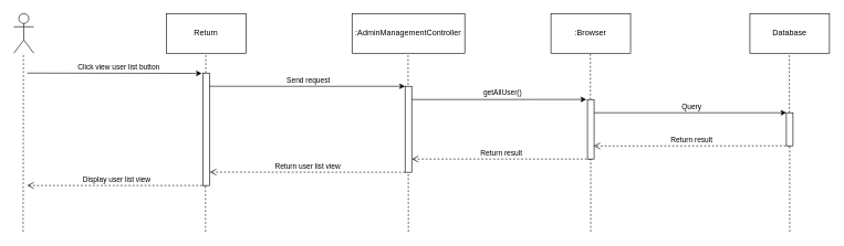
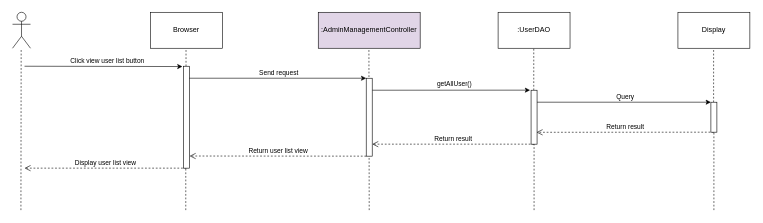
  <mxCell id="0" />
  <mxCell id="1" parent="0" />
  <mxCell id="2" value="Actor" style="shape=umlActor;verticalLabelPosition=bottom;verticalAlign=top;html=1;outlineConnect=0;noLabel=1;fontColor=none;" vertex="1" parent="1"><mxGeometry x="20" y="20" width="30" height="60" as="geometry" /></mxCell>
  <mxCell id="3" value="" style="endArrow=none;dashed=1;html=1;" edge="1" parent="1"><mxGeometry width="50" height="50" relative="1" as="geometry"><mxPoint x="34" y="350" as="sourcePoint" /><mxPoint x="34.41" y="80" as="targetPoint" /></mxGeometry></mxCell>
- <mxCell id="4" value="Return" style="rounded=0;whiteSpace=wrap;html=1;fontColor=none;" vertex="1" parent="1"><mxGeometry x="250" y="20" width="120" height="60" as="geometry" /></mxCell>
- <mxCell id="5" value=":AdminManagementController" style="rounded=0;whiteSpace=wrap;html=1;fontColor=none;" vertex="1" parent="1"><mxGeometry x="530" y="20" width="170" height="60" as="geometry" /></mxCell>
- <mxCell id="6" value=":Browser" style="rounded=0;whiteSpace=wrap;html=1;fontColor=none;" vertex="1" parent="1"><mxGeometry x="830" y="20" width="120" height="60" as="geometry" /></mxCell>
- <mxCell id="7" value="Database" style="rounded=0;whiteSpace=wrap;html=1;fontColor=none;" vertex="1" parent="1"><mxGeometry x="1130" y="20" width="120" height="60" as="geometry" /></mxCell>
+ <mxCell id="4" value="Browser" style="rounded=0;whiteSpace=wrap;html=1;fontColor=none;" vertex="1" parent="1"><mxGeometry x="250" y="20" width="120" height="60" as="geometry" /></mxCell>
+ <mxCell id="5" value=":AdminManagementController" style="rounded=0;whiteSpace=wrap;html=1;fontColor=none;fillColor=#e1d5e7;" vertex="1" parent="1"><mxGeometry x="530" y="20" width="170" height="60" as="geometry" /></mxCell>
+ <mxCell id="6" value=":UserDAO" style="rounded=0;whiteSpace=wrap;html=1;fontColor=none;" vertex="1" parent="1"><mxGeometry x="830" y="20" width="120" height="60" as="geometry" /></mxCell>
+ <mxCell id="7" value="Display" style="rounded=0;whiteSpace=wrap;html=1;fontColor=none;" vertex="1" parent="1"><mxGeometry x="1130" y="20" width="120" height="60" as="geometry" /></mxCell>
  <mxCell id="8" value="" style="endArrow=none;dashed=1;html=1;startArrow=none;" edge="1" parent="1" source="24"><mxGeometry width="50" height="50" relative="1" as="geometry"><mxPoint x="309" y="350" as="sourcePoint" /><mxPoint x="309.41" y="80" as="targetPoint" /></mxGeometry></mxCell>
  <mxCell id="9" value="" style="endArrow=none;dashed=1;html=1;" edge="1" parent="1"><mxGeometry width="50" height="50" relative="1" as="geometry"><mxPoint x="615" y="350" as="sourcePoint" /><mxPoint x="614.5" y="80" as="targetPoint" /></mxGeometry></mxCell>
  <mxCell id="10" value="" style="endArrow=none;dashed=1;html=1;startArrow=none;" edge="1" parent="1" source="27"><mxGeometry width="50" height="50" relative="1" as="geometry"><mxPoint x="890" y="350" as="sourcePoint" /><mxPoint x="889.5" y="80" as="targetPoint" /></mxGeometry></mxCell>
  <mxCell id="11" value="" style="endArrow=none;dashed=1;html=1;startArrow=none;" edge="1" parent="1" source="29"><mxGeometry width="50" height="50" relative="1" as="geometry"><mxPoint x="1190" y="350" as="sourcePoint" /><mxPoint x="1189.5" y="80" as="targetPoint" /></mxGeometry></mxCell>
  <mxCell id="12" value="" style="endArrow=classic;html=1;fontColor=none;entryX=-0.16;entryY=0.003;entryDx=0;entryDy=0;entryPerimeter=0;" edge="1" parent="1" target="24"><mxGeometry width="50" height="50" relative="1" as="geometry"><mxPoint x="40" y="110" as="sourcePoint" /><mxPoint x="300" y="110" as="targetPoint" /></mxGeometry></mxCell>
  <mxCell id="13" value="Click view user list button" style="edgeLabel;html=1;align=center;verticalAlign=middle;resizable=0;points=[];fontColor=none;" vertex="1" connectable="0" parent="12"><mxGeometry x="-0.105" y="3" relative="1" as="geometry"><mxPoint x="19" y="-7" as="offset" /></mxGeometry></mxCell>
  <mxCell id="14" value="" style="endArrow=classic;html=1;fontColor=none;" edge="1" parent="1"><mxGeometry width="50" height="50" relative="1" as="geometry"><mxPoint x="310" y="130" as="sourcePoint" /><mxPoint x="610" y="130" as="targetPoint" /></mxGeometry></mxCell>
  <mxCell id="15" value="Send request" style="edgeLabel;html=1;align=center;verticalAlign=middle;resizable=0;points=[];fontColor=none;" vertex="1" connectable="0" parent="14"><mxGeometry x="-0.105" y="3" relative="1" as="geometry"><mxPoint x="19" y="-7" as="offset" /></mxGeometry></mxCell>
  <mxCell id="16" value="" style="endArrow=classic;html=1;fontColor=none;entryX=-0.167;entryY=-0.001;entryDx=0;entryDy=0;entryPerimeter=0;" edge="1" parent="1" target="27"><mxGeometry width="50" height="50" relative="1" as="geometry"><mxPoint x="620" y="150" as="sourcePoint" /><mxPoint x="890" y="150" as="targetPoint" /></mxGeometry></mxCell>
  <mxCell id="17" value="getAllUser()" style="edgeLabel;html=1;align=center;verticalAlign=middle;resizable=0;points=[];fontColor=none;" vertex="1" connectable="0" parent="16"><mxGeometry x="-0.105" y="3" relative="1" as="geometry"><mxPoint x="19" y="-7" as="offset" /></mxGeometry></mxCell>
  <mxCell id="18" value="" style="endArrow=classic;html=1;fontColor=none;" edge="1" parent="1" target="29"><mxGeometry width="50" height="50" relative="1" as="geometry"><mxPoint x="890" y="170" as="sourcePoint" /><mxPoint x="1190" y="170" as="targetPoint" /></mxGeometry></mxCell>
  <mxCell id="19" value="Query" style="edgeLabel;html=1;align=center;verticalAlign=middle;resizable=0;points=[];fontColor=none;" vertex="1" connectable="0" parent="18"><mxGeometry x="-0.105" y="3" relative="1" as="geometry"><mxPoint x="19" y="-7" as="offset" /></mxGeometry></mxCell>
  <mxCell id="20" value="Return result" style="html=1;verticalAlign=bottom;endArrow=open;dashed=1;endSize=8;fontColor=none;entryX=0.917;entryY=0.78;entryDx=0;entryDy=0;entryPerimeter=0;" edge="1" parent="1" target="27"><mxGeometry relative="1" as="geometry"><mxPoint x="1190" y="220" as="sourcePoint" /><mxPoint x="890" y="220" as="targetPoint" /></mxGeometry></mxCell>
  <mxCell id="21" value="Return result" style="html=1;verticalAlign=bottom;endArrow=open;dashed=1;endSize=8;fontColor=none;" edge="1" parent="1"><mxGeometry relative="1" as="geometry"><mxPoint x="890" y="240" as="sourcePoint" /><mxPoint x="620" y="240" as="targetPoint" /></mxGeometry></mxCell>
  <mxCell id="22" value="Return user list view" style="html=1;verticalAlign=bottom;endArrow=open;dashed=1;endSize=8;fontColor=none;entryX=1.04;entryY=0.881;entryDx=0;entryDy=0;entryPerimeter=0;" edge="1" parent="1" target="24"><mxGeometry relative="1" as="geometry"><mxPoint x="610" y="260" as="sourcePoint" /><mxPoint x="320" y="260" as="targetPoint" /></mxGeometry></mxCell>
  <mxCell id="23" value="Display user list view" style="html=1;verticalAlign=bottom;endArrow=open;dashed=1;endSize=8;fontColor=none;" edge="1" parent="1"><mxGeometry relative="1" as="geometry"><mxPoint x="310" y="280" as="sourcePoint" /><mxPoint x="40" y="280" as="targetPoint" /></mxGeometry></mxCell>
  <mxCell id="24" value="" style="html=1;points=[];perimeter=orthogonalPerimeter;fontColor=none;" vertex="1" parent="1"><mxGeometry x="305" y="110" width="10" height="170" as="geometry" /></mxCell>
  <mxCell id="25" value="" style="endArrow=none;dashed=1;html=1;" edge="1" parent="1" target="24"><mxGeometry width="50" height="50" relative="1" as="geometry"><mxPoint x="309" y="350" as="sourcePoint" /><mxPoint x="309.41" y="80" as="targetPoint" /></mxGeometry></mxCell>
  <mxCell id="26" value="" style="html=1;points=[];perimeter=orthogonalPerimeter;fontColor=none;" vertex="1" parent="1"><mxGeometry x="610" y="130" width="10" height="130" as="geometry" /></mxCell>
  <mxCell id="27" value="" style="html=1;points=[];perimeter=orthogonalPerimeter;fontColor=none;" vertex="1" parent="1"><mxGeometry x="885" y="150" width="10" height="90" as="geometry" /></mxCell>
  <mxCell id="28" value="" style="endArrow=none;dashed=1;html=1;" edge="1" parent="1" target="27"><mxGeometry width="50" height="50" relative="1" as="geometry"><mxPoint x="890" y="350" as="sourcePoint" /><mxPoint x="889.5" y="80" as="targetPoint" /></mxGeometry></mxCell>
  <mxCell id="29" value="" style="html=1;points=[];perimeter=orthogonalPerimeter;fontColor=none;" vertex="1" parent="1"><mxGeometry x="1185" y="170" width="10" height="50" as="geometry" /></mxCell>
  <mxCell id="30" value="" style="endArrow=none;dashed=1;html=1;" edge="1" parent="1" target="29"><mxGeometry width="50" height="50" relative="1" as="geometry"><mxPoint x="1190" y="350" as="sourcePoint" /><mxPoint x="1189.5" y="80" as="targetPoint" /></mxGeometry></mxCell>
